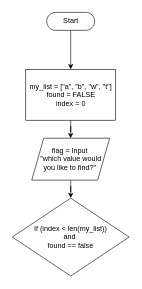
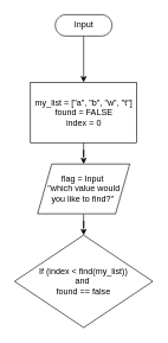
  <mxCell id="0" />
  <mxCell id="1" parent="0" />
  <mxCell id="2" value="" style="edgeStyle=orthogonalEdgeStyle;rounded=0;orthogonalLoop=1;jettySize=auto;html=1;" edge="1" parent="1" source="3" target="7"><mxGeometry relative="1" as="geometry" /></mxCell>
- <mxCell id="3" value="Start" style="html=1;dashed=0;whiteSpace=wrap;shape=mxgraph.dfd.start" vertex="1" parent="1"><mxGeometry x="77.5" y="20" width="80" height="30" as="geometry" /></mxCell>
+ <mxCell id="3" value="Input" style="html=1;dashed=0;whiteSpace=wrap;shape=mxgraph.dfd.start" vertex="1" parent="1"><mxGeometry x="77.5" y="20" width="80" height="30" as="geometry" /></mxCell>
  <mxCell id="4" value="" style="edgeStyle=orthogonalEdgeStyle;rounded=0;orthogonalLoop=1;jettySize=auto;html=1;" edge="1" parent="1" source="5" target="8"><mxGeometry relative="1" as="geometry" /></mxCell>
  <mxCell id="5" value="flag = Input&amp;nbsp;&lt;div&gt;&quot;which value would&lt;/div&gt;&lt;div&gt;you like to find?&quot;&amp;nbsp;&lt;/div&gt;" style="shape=parallelogram;perimeter=parallelogramPerimeter;whiteSpace=wrap;html=1;fixedSize=1;dashed=0;" vertex="1" parent="1"><mxGeometry x="52.5" y="230" width="130" height="70" as="geometry" /></mxCell>
  <mxCell id="6" value="" style="edgeStyle=orthogonalEdgeStyle;rounded=0;orthogonalLoop=1;jettySize=auto;html=1;" edge="1" parent="1" source="7" target="5"><mxGeometry relative="1" as="geometry" /></mxCell>
  <mxCell id="7" value="my_list = [&quot;a&quot;, &quot;b&quot;, &quot;w&quot;, &quot;t&quot;]&lt;div&gt;found = FALSE&lt;/div&gt;&lt;div&gt;index = 0&lt;/div&gt;" style="whiteSpace=wrap;html=1;dashed=0;" vertex="1" parent="1"><mxGeometry x="42.5" y="115" width="150" height="85" as="geometry" /></mxCell>
- <mxCell id="8" value="If (index &amp;lt; len(my_list))&lt;div&gt;and&amp;nbsp;&lt;/div&gt;&lt;div&gt;found == false&lt;/div&gt;" style="rhombus;whiteSpace=wrap;html=1;dashed=0;" vertex="1" parent="1"><mxGeometry x="20" y="330" width="195" height="130" as="geometry" /></mxCell>
+ <mxCell id="8" value="If (index &amp;lt; find(my_list))&lt;div&gt;and&amp;nbsp;&lt;/div&gt;&lt;div&gt;found == false&lt;/div&gt;" style="rhombus;whiteSpace=wrap;html=1;dashed=0;" vertex="1" parent="1"><mxGeometry x="20" y="330" width="195" height="130" as="geometry" /></mxCell>
